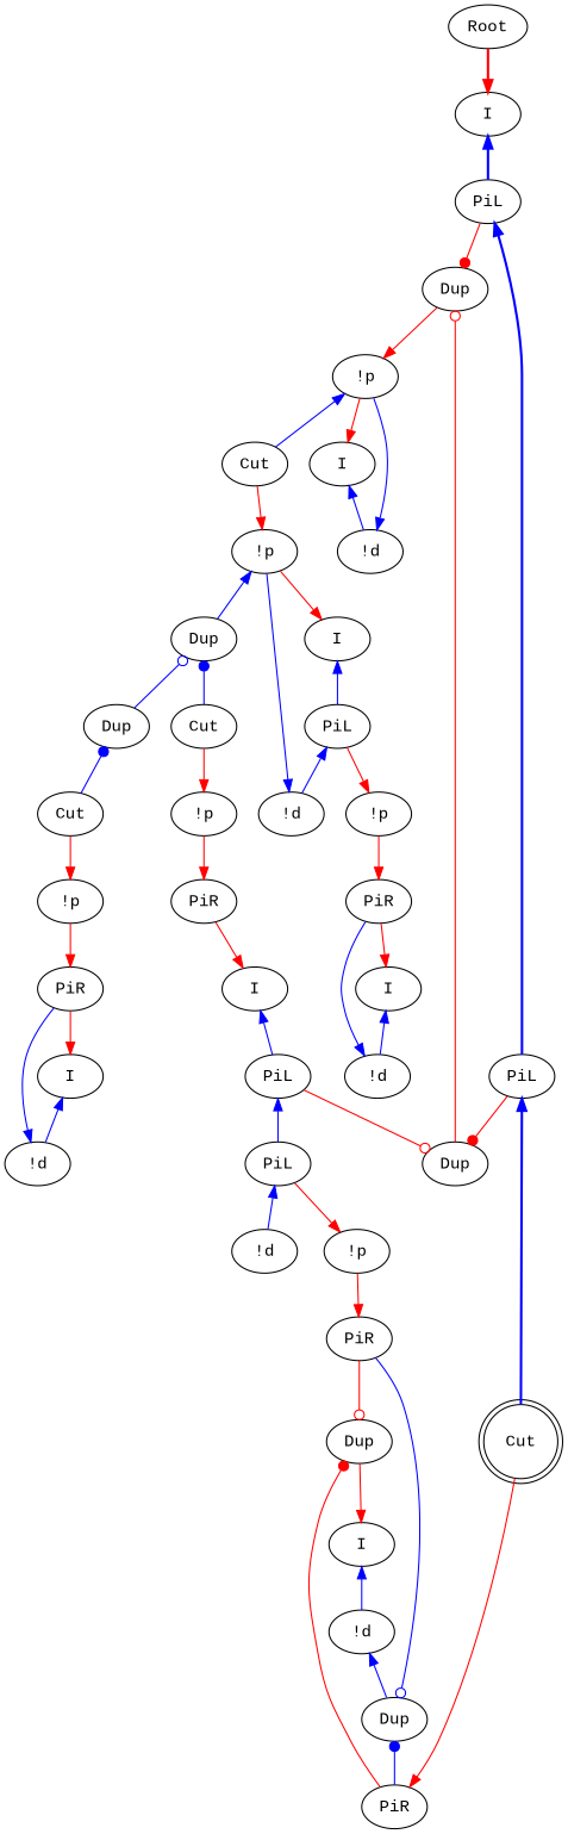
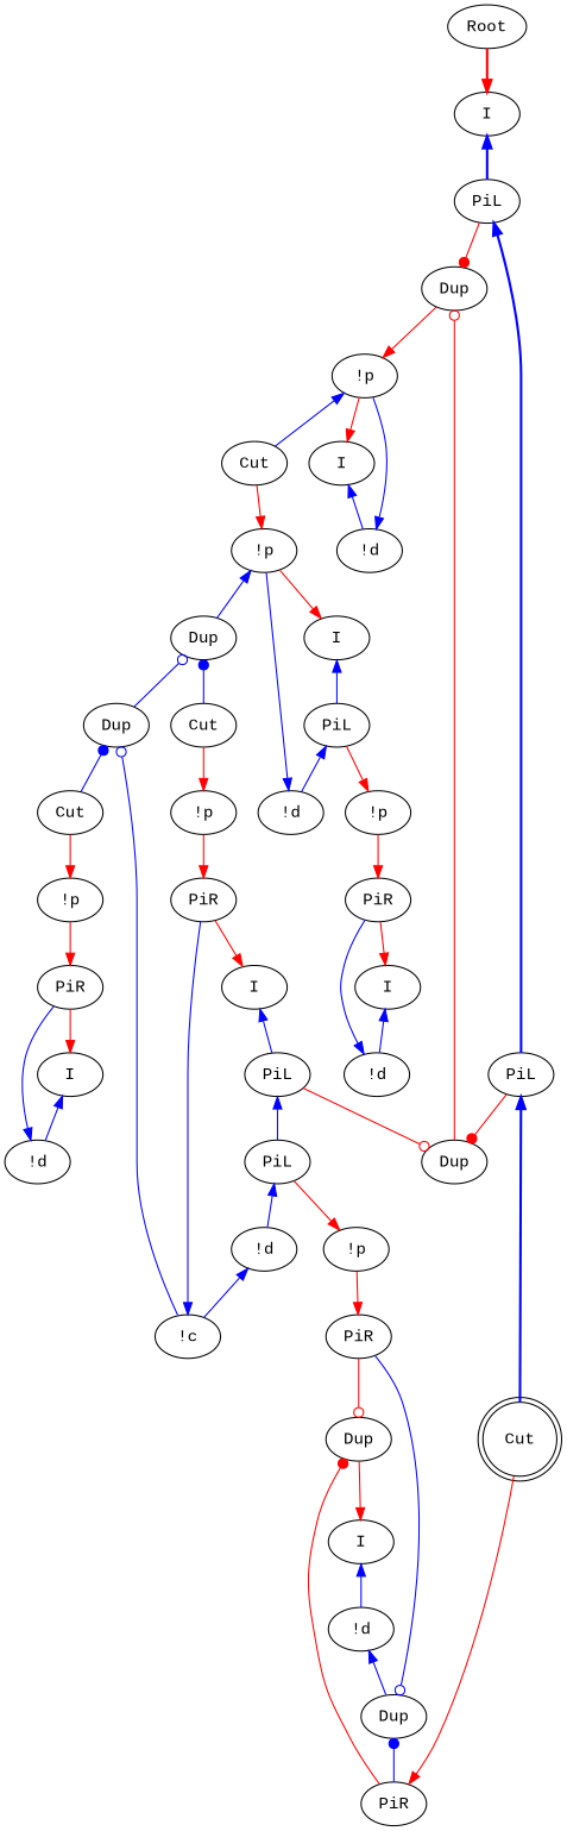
  digraph {
    fontname="Liberation Mono"
    node [fontname="Liberation Mono"]
    edge [color=blue fontname="Liberation Mono" dir=back]
    n1 [label=Root]
    n2 [label=I]
    n3 [label="!p"]
    n4 [label=I]
    n5 [label=Cut]
    n6 [label="!d"]
    n7 [label="!p"]
    n8 [label=I]
    n9 [label=Dup]
    n10 [label="!d"]
    n11 [label=PiL]
    n12 [label="!p"]
    n13 [label=PiL]
    n14 [label="!p"]
    n15 [label=PiR]
    n16 [label=Cut]
    n17 [label=I]
+   n18 [label="!c"]
    n19 [label="!d"]
    n20 [label=PiL]
    n21 [label="!p"]
    n22 [label=PiL]
    n23 [label=Dup]
    n24 [label=Dup]
    n25 [label=PiL]
    n26 [label=PiR]
    n27 [label="!p"]
    n28 [label=PiR]
    n29 [label=Cut]
    n30 [label=I]
    n31 [label=I]
    n32 [label="!d"]
    n33 [label="!d"]
    n34 [label=Dup]
    n35 [label=I]
    n36 [label=Dup]
    n37 [label="!d"]
    n38 [label=Cut shape=doublecircle]
    n39 [label=PiR]
    n40 [label=PiR]
    n41 [label=Dup]
    n1 -> n2 [color=red penwidth=2 dir=""]
    n2 -> n13 [penwidth=2]
    n3 -> n4 [color=red dir=""]
    n3 -> n5
    n4 -> n6
    n5 -> n7 [color=red dir=""]
    n6 -> n3
    n7 -> n8 [color=red dir=""]
    n7 -> n9
    n8 -> n11
    n9 -> n16 [arrowtail=dot]
    n9 -> n36 [arrowtail=odot]
    n10 -> n7
    n11 -> n10
    n11 -> n12 [color=red dir=""]
    n12 -> n26 [color=red dir=""]
    n13 -> n24 [arrowhead=dot color=red dir=""]
    n13 -> n25 [penwidth=2]
    n14 -> n15 [color=red dir=""]
    n15 -> n17 [color=red dir=""]
    n16 -> n14 [color=red dir=""]
    n17 -> n22
+   n18 -> n15
+   n19 -> n18
    n20 -> n19
    n20 -> n21 [color=red dir=""]
    n21 -> n39 [color=red dir=""]
    n22 -> n20
    n22 -> n23 [arrowhead=odot color=red dir=""]
    n23 -> n24 [arrowhead=odot color=red dir=""]
    n24 -> n3 [color=red dir=""]
    n25 -> n23 [arrowhead=dot color=red dir=""]
    n25 -> n38 [penwidth=2]
    n26 -> n30 [color=red dir=""]
    n27 -> n28 [color=red dir=""]
    n28 -> n31 [color=red dir=""]
    n29 -> n27 [color=red dir=""]
    n30 -> n32
    n31 -> n37
    n32 -> n26
    n33 -> n34
    n34 -> n39 [arrowtail=odot]
    n34 -> n40 [arrowtail=dot]
    n35 -> n33
+   n36 -> n18 [arrowtail=odot]
    n36 -> n29 [arrowtail=dot]
    n37 -> n28
    n38 -> n40 [color=red dir=""]
    n39 -> n41 [arrowhead=odot color=red dir=""]
    n40 -> n41 [arrowhead=dot color=red dir=""]
    n41 -> n35 [color=red dir=""]
  }
